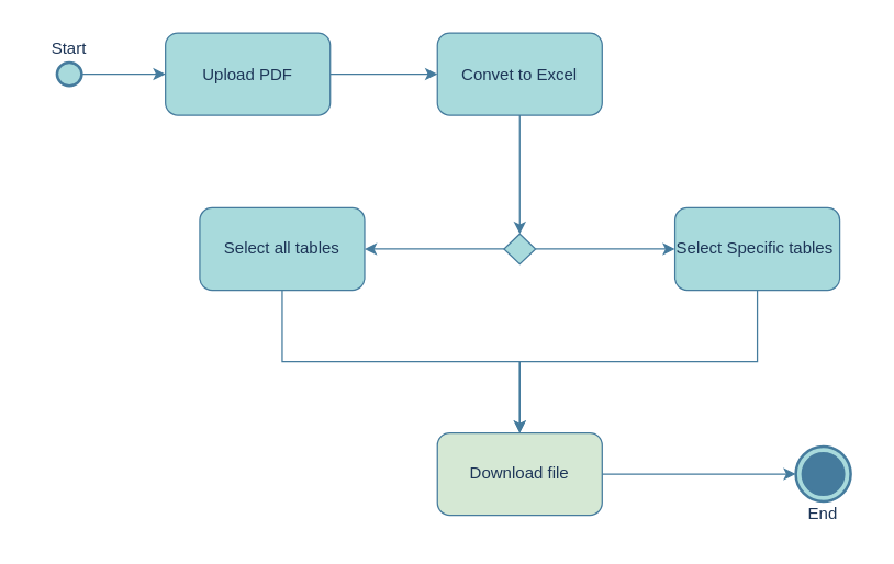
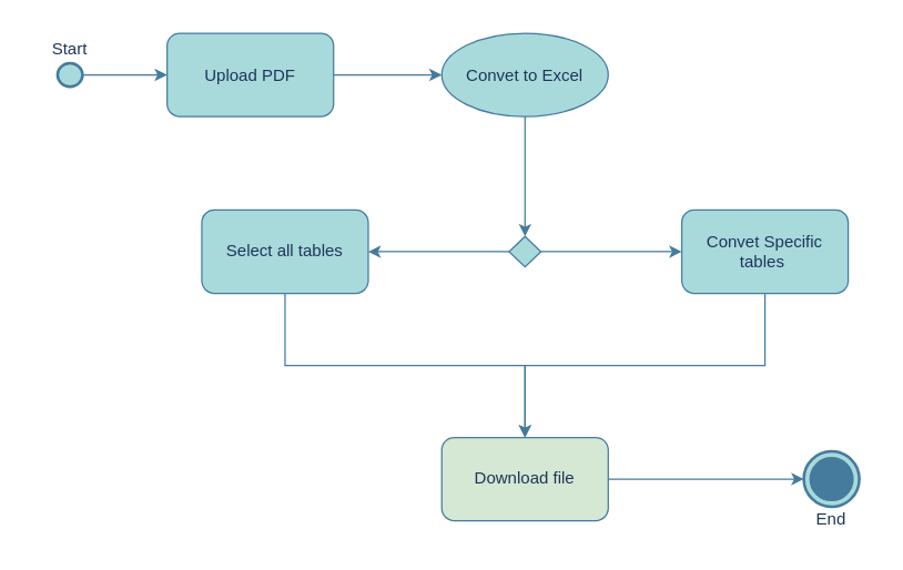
  <mxCell id="0" />
  <mxCell id="1" parent="0" />
  <mxCell id="2" value="" style="edgeStyle=orthogonalEdgeStyle;rounded=0;orthogonalLoop=1;jettySize=auto;html=1;labelBackgroundColor=none;strokeColor=#457B9D;fontColor=default;" edge="1" parent="1" source="3" target="7"><mxGeometry relative="1" as="geometry" /></mxCell>
  <mxCell id="3" value="Upload PDF" style="rounded=1;whiteSpace=wrap;html=1;labelBackgroundColor=none;fillColor=#A8DADC;strokeColor=#457B9D;fontColor=#1D3557;" parent="1" vertex="1"><mxGeometry x="120" y="23.5" width="120" height="60" as="geometry" /></mxCell>
  <mxCell id="4" style="edgeStyle=orthogonalEdgeStyle;rounded=0;orthogonalLoop=1;jettySize=auto;html=1;exitX=1;exitY=0.5;exitDx=0;exitDy=0;labelBackgroundColor=none;strokeColor=#457B9D;fontColor=default;" parent="1" source="5" target="3" edge="1"><mxGeometry relative="1" as="geometry" /></mxCell>
  <mxCell id="5" value="" style="shape=ellipse;html=1;fillColor=#A8DADC;strokeWidth=2;verticalLabelPosition=bottom;verticalAlignment=top;perimeter=ellipsePerimeter;labelBackgroundColor=none;strokeColor=#457B9D;fontColor=#1D3557;" parent="1" vertex="1"><mxGeometry x="41" y="45" width="18" height="17" as="geometry" /></mxCell>
  <mxCell id="6" value="" style="edgeStyle=orthogonalEdgeStyle;rounded=0;orthogonalLoop=1;jettySize=auto;html=1;labelBackgroundColor=none;strokeColor=#457B9D;fontColor=default;" edge="1" parent="1" source="7" target="15"><mxGeometry relative="1" as="geometry" /></mxCell>
- <mxCell id="7" value="Convet to Excel" style="rounded=1;whiteSpace=wrap;html=1;labelBackgroundColor=none;fillColor=#A8DADC;strokeColor=#457B9D;fontColor=#1D3557;" parent="1" vertex="1"><mxGeometry x="318" y="23.5" width="120" height="60" as="geometry" /></mxCell>
+ <mxCell id="7" value="Convet to Excel" style="ellipse;whiteSpace=wrap;html=1;labelBackgroundColor=none;fillColor=#A8DADC;strokeColor=#457B9D;fontColor=#1D3557;" parent="1" vertex="1"><mxGeometry x="318" y="23.5" width="120" height="60" as="geometry" /></mxCell>
  <mxCell id="8" value="" style="html=1;shape=mxgraph.sysml.actFinal;strokeWidth=2;verticalLabelPosition=bottom;verticalAlignment=top;labelBackgroundColor=none;fillColor=#A8DADC;strokeColor=#457B9D;fontColor=#1D3557;" parent="1" vertex="1"><mxGeometry x="579" y="325" width="40" height="40" as="geometry" /></mxCell>
  <mxCell id="9" style="edgeStyle=orthogonalEdgeStyle;rounded=0;orthogonalLoop=1;jettySize=auto;html=1;exitX=0.5;exitY=1;exitDx=0;exitDy=0;entryX=0.5;entryY=0;entryDx=0;entryDy=0;labelBackgroundColor=none;strokeColor=#457B9D;fontColor=default;" edge="1" parent="1" source="10" target="16"><mxGeometry relative="1" as="geometry" /></mxCell>
  <mxCell id="10" value="Select all tables" style="rounded=1;whiteSpace=wrap;html=1;labelBackgroundColor=none;fillColor=#A8DADC;strokeColor=#457B9D;fontColor=#1D3557;" vertex="1" parent="1"><mxGeometry x="145" y="151" width="120" height="60" as="geometry" /></mxCell>
  <mxCell id="11" style="edgeStyle=orthogonalEdgeStyle;rounded=0;orthogonalLoop=1;jettySize=auto;html=1;entryX=0.5;entryY=0;entryDx=0;entryDy=0;labelBackgroundColor=none;strokeColor=#457B9D;fontColor=default;" edge="1" parent="1" source="12" target="16"><mxGeometry relative="1" as="geometry"><Array as="points"><mxPoint x="551" y="263" /><mxPoint x="378" y="263" /></Array></mxGeometry></mxCell>
- <mxCell id="12" value="Select Specific tables&amp;nbsp;" style="rounded=1;whiteSpace=wrap;html=1;labelBackgroundColor=none;fillColor=#A8DADC;strokeColor=#457B9D;fontColor=#1D3557;" vertex="1" parent="1"><mxGeometry x="491" y="151" width="120" height="60" as="geometry" /></mxCell>
+ <mxCell id="12" value="Convet Specific tables&amp;nbsp;" style="rounded=1;whiteSpace=wrap;html=1;labelBackgroundColor=none;fillColor=#A8DADC;strokeColor=#457B9D;fontColor=#1D3557;" vertex="1" parent="1"><mxGeometry x="491" y="151" width="120" height="60" as="geometry" /></mxCell>
  <mxCell id="13" value="" style="edgeStyle=orthogonalEdgeStyle;rounded=0;orthogonalLoop=1;jettySize=auto;html=1;labelBackgroundColor=none;strokeColor=#457B9D;fontColor=default;" edge="1" parent="1" source="15" target="10"><mxGeometry relative="1" as="geometry" /></mxCell>
  <mxCell id="14" value="" style="edgeStyle=orthogonalEdgeStyle;rounded=0;orthogonalLoop=1;jettySize=auto;html=1;labelBackgroundColor=none;strokeColor=#457B9D;fontColor=default;" edge="1" parent="1" source="15" target="12"><mxGeometry relative="1" as="geometry" /></mxCell>
  <mxCell id="15" value="" style="rhombus;whiteSpace=wrap;html=1;labelBackgroundColor=none;fillColor=#A8DADC;strokeColor=#457B9D;fontColor=#1D3557;" vertex="1" parent="1"><mxGeometry x="366.5" y="170" width="23" height="22" as="geometry" /></mxCell>
  <mxCell id="16" value="Download file" style="rounded=1;whiteSpace=wrap;html=1;labelBackgroundColor=none;fillColor=#d5e8d4;strokeColor=#457B9D;fontColor=#1D3557;" vertex="1" parent="1"><mxGeometry x="318" y="315" width="120" height="60" as="geometry" /></mxCell>
  <mxCell id="17" style="edgeStyle=orthogonalEdgeStyle;rounded=0;orthogonalLoop=1;jettySize=auto;html=1;exitX=1;exitY=0.5;exitDx=0;exitDy=0;entryX=0;entryY=0.5;entryDx=0;entryDy=0;entryPerimeter=0;labelBackgroundColor=none;strokeColor=#457B9D;fontColor=default;" edge="1" parent="1" source="16" target="8"><mxGeometry relative="1" as="geometry" /></mxCell>
  <mxCell id="18" value="End" style="text;strokeColor=none;align=center;fillColor=none;html=1;verticalAlign=middle;whiteSpace=wrap;rounded=0;labelBackgroundColor=none;fontColor=#1D3557;" vertex="1" parent="1"><mxGeometry x="569" y="359" width="60" height="30" as="geometry" /></mxCell>
  <mxCell id="19" value="Start" style="text;strokeColor=none;align=center;fillColor=none;html=1;verticalAlign=middle;whiteSpace=wrap;rounded=0;labelBackgroundColor=none;fontColor=#1D3557;" vertex="1" parent="1"><mxGeometry x="20" y="20" width="60" height="30" as="geometry" /></mxCell>
